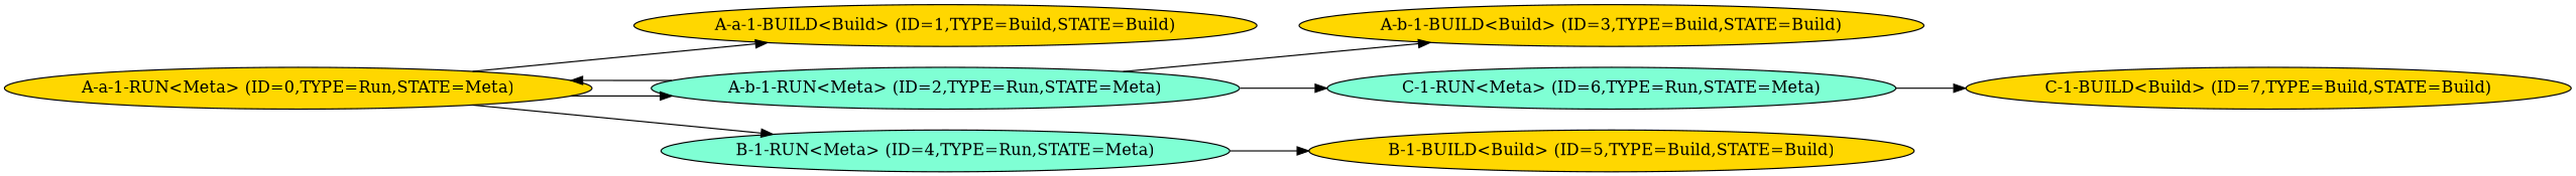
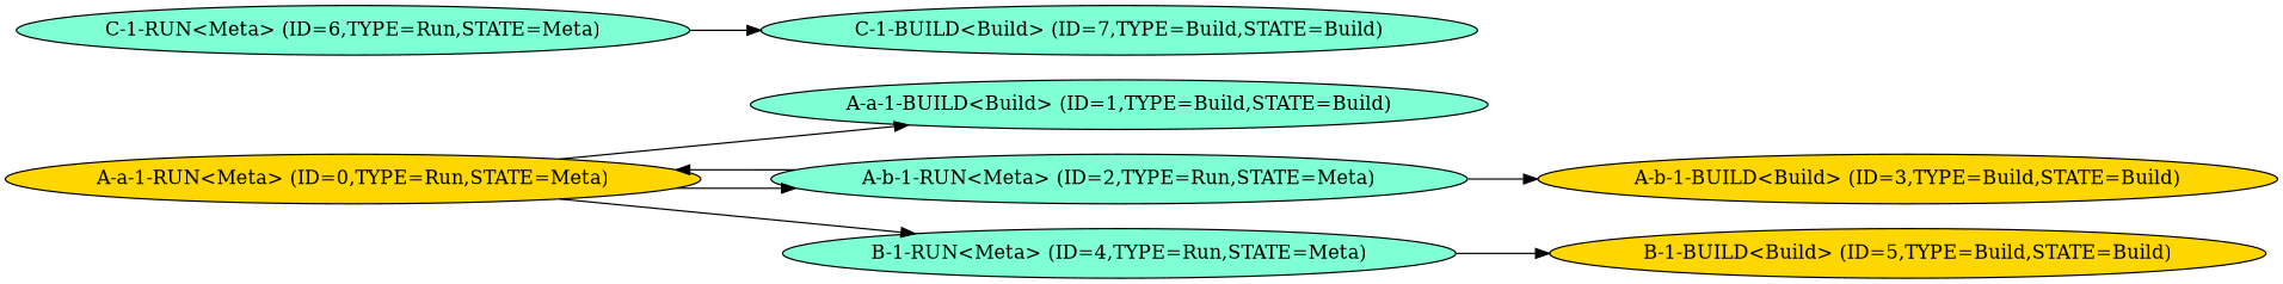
  strict digraph {
    rankdir=LR
    node [SRPM="/path/to/a/a.src.rpm" fillcolor=gold style=filled]
    "A-a-1-RUN<Meta> (ID=0,TYPE=Run,STATE=Meta)" [NodeInBase64="Cv+BBgEC/4QAAABX/4UDAQEKUGFja2FnZVZlcgH/hgABBQEETmFtZQEMAAEHVmVyc2lvbgEMAAEJQ29uZGl0aW9uAQwAAQhTVmVyc2lvbgEMAAEKU0NvbmRpdGlvbgEMAAAA/8z/ggD/xwMCAAFX/4UDAQEKUGFja2FnZVZlcgH/hgABBQEETmFtZQEMAAEHVmVyc2lvbgEMAAEJQ29uZGl0aW9uAQwAAQhTVmVyc2lvbgEMAAEKU0NvbmRpdGlvbgEMAAAADv+GAQNBLWEBATEBAT0AAwQAAgMEAAQXDAAUL3BhdGgvdG8vYS9hLnNyYy5ycG0UDAARL3BhdGgvdG8vYS9hLnNwZWMNDAAKL3BhdGgvdG8vYQkMAAZub2FyY2gKDAAHPExPQ0FMPgMMAAA="]
-   "A-a-1-BUILD<Build> (ID=1,TYPE=Build,STATE=Build)" [NodeInBase64="Cv+BBgEC/4QAAABX/4UDAQEKUGFja2FnZVZlcgH/hgABBQEETmFtZQEMAAEHVmVyc2lvbgEMAAEJQ29uZGl0aW9uAQwAAQhTVmVyc2lvbgEMAAEKU0NvbmRpdGlvbgEMAAAA/8z/ggD/xwMCAAFX/4UDAQEKUGFja2FnZVZlcgH/hgABBQEETmFtZQEMAAEHVmVyc2lvbgEMAAEJQ29uZGl0aW9uAQwAAQhTVmVyc2lvbgEMAAEKU0NvbmRpdGlvbgEMAAAADv+GAQNBLWEBATEBAT0AAwQABAMEAAIXDAAUL3BhdGgvdG8vYS9hLnNyYy5ycG0UDAARL3BhdGgvdG8vYS9hLnNwZWMNDAAKL3BhdGgvdG8vYQkMAAZub2FyY2gKDAAHPExPQ0FMPgMMAAA="]
+   "A-a-1-BUILD<Build> (ID=1,TYPE=Build,STATE=Build)" [NodeInBase64="Cv+BBgEC/4QAAABX/4UDAQEKUGFja2FnZVZlcgH/hgABBQEETmFtZQEMAAEHVmVyc2lvbgEMAAEJQ29uZGl0aW9uAQwAAQhTVmVyc2lvbgEMAAEKU0NvbmRpdGlvbgEMAAAA/8z/ggD/xwMCAAFX/4UDAQEKUGFja2FnZVZlcgH/hgABBQEETmFtZQEMAAEHVmVyc2lvbgEMAAEJQ29uZGl0aW9uAQwAAQhTVmVyc2lvbgEMAAEKU0NvbmRpdGlvbgEMAAAADv+GAQNBLWEBATEBAT0AAwQABAMEAAIXDAAUL3BhdGgvdG8vYS9hLnNyYy5ycG0UDAARL3BhdGgvdG8vYS9hLnNwZWMNDAAKL3BhdGgvdG8vYQkMAAZub2FyY2gKDAAHPExPQ0FMPgMMAAA=" fillcolor=aquamarine]
    "A-b-1-RUN<Meta> (ID=2,TYPE=Run,STATE=Meta)" [NodeInBase64="Cv+BBgEC/4QAAABX/4UDAQEKUGFja2FnZVZlcgH/hgABBQEETmFtZQEMAAEHVmVyc2lvbgEMAAEJQ29uZGl0aW9uAQwAAQhTVmVyc2lvbgEMAAEKU0NvbmRpdGlvbgEMAAAA/8z/ggD/xwMCAAFX/4UDAQEKUGFja2FnZVZlcgH/hgABBQEETmFtZQEMAAEHVmVyc2lvbgEMAAEJQ29uZGl0aW9uAQwAAQhTVmVyc2lvbgEMAAEKU0NvbmRpdGlvbgEMAAAADv+GAQNBLWIBATEBAT0AAwQAAgMEAAQXDAAUL3BhdGgvdG8vYS9hLnNyYy5ycG0UDAARL3BhdGgvdG8vYS9hLnNwZWMNDAAKL3BhdGgvdG8vYQkMAAZub2FyY2gKDAAHPExPQ0FMPgMMAAA=" fillcolor=aquamarine]
    "B-1-RUN<Meta> (ID=4,TYPE=Run,STATE=Meta)" [NodeInBase64="Cv+BBgEC/4QAAABX/4UDAQEKUGFja2FnZVZlcgH/hgABBQEETmFtZQEMAAEHVmVyc2lvbgEMAAEJQ29uZGl0aW9uAQwAAQhTVmVyc2lvbgEMAAEKU0NvbmRpdGlvbgEMAAAA/8r/ggD/xQMCAAFX/4UDAQEKUGFja2FnZVZlcgH/hgABBQEETmFtZQEMAAEHVmVyc2lvbgEMAAEJQ29uZGl0aW9uAQwAAQhTVmVyc2lvbgEMAAEKU0NvbmRpdGlvbgEMAAAADP+GAQFCAQExAQE9AAMEAAIDBAAEFwwAFC9wYXRoL3RvL2IvYi5zcmMucnBtFAwAES9wYXRoL3RvL2IvYi5zcGVjDQwACi9wYXRoL3RvL2IJDAAGbm9hcmNoCgwABzxMT0NBTD4DDAAA" SRPM="/path/to/b/b.src.rpm" fillcolor=aquamarine]
    "A-b-1-BUILD<Build> (ID=3,TYPE=Build,STATE=Build)" [NodeInBase64="Cv+BBgEC/4QAAABX/4UDAQEKUGFja2FnZVZlcgH/hgABBQEETmFtZQEMAAEHVmVyc2lvbgEMAAEJQ29uZGl0aW9uAQwAAQhTVmVyc2lvbgEMAAEKU0NvbmRpdGlvbgEMAAAA/8z/ggD/xwMCAAFX/4UDAQEKUGFja2FnZVZlcgH/hgABBQEETmFtZQEMAAEHVmVyc2lvbgEMAAEJQ29uZGl0aW9uAQwAAQhTVmVyc2lvbgEMAAEKU0NvbmRpdGlvbgEMAAAADv+GAQNBLWIBATEBAT0AAwQABAMEAAIXDAAUL3BhdGgvdG8vYS9hLnNyYy5ycG0UDAARL3BhdGgvdG8vYS9hLnNwZWMNDAAKL3BhdGgvdG8vYQkMAAZub2FyY2gKDAAHPExPQ0FMPgMMAAA="]
    "C-1-RUN<Meta> (ID=6,TYPE=Run,STATE=Meta)" [NodeInBase64="Cv+BBgEC/4QAAABX/4UDAQEKUGFja2FnZVZlcgH/hgABBQEETmFtZQEMAAEHVmVyc2lvbgEMAAEJQ29uZGl0aW9uAQwAAQhTVmVyc2lvbgEMAAEKU0NvbmRpdGlvbgEMAAAA/8r/ggD/xQMCAAFX/4UDAQEKUGFja2FnZVZlcgH/hgABBQEETmFtZQEMAAEHVmVyc2lvbgEMAAEJQ29uZGl0aW9uAQwAAQhTVmVyc2lvbgEMAAEKU0NvbmRpdGlvbgEMAAAADP+GAQFDAQExAQE9AAMEAAIDBAAEFwwAFC9wYXRoL3RvL2MvYy5zcmMucnBtFAwAES9wYXRoL3RvL2MvYy5zcGVjDQwACi9wYXRoL3RvL2MJDAAGbm9hcmNoCgwABzxMT0NBTD4DDAAA" SRPM="/path/to/c/c.src.rpm" fillcolor=aquamarine]
    "B-1-BUILD<Build> (ID=5,TYPE=Build,STATE=Build)" [NodeInBase64="Cv+BBgEC/4QAAABX/4UDAQEKUGFja2FnZVZlcgH/hgABBQEETmFtZQEMAAEHVmVyc2lvbgEMAAEJQ29uZGl0aW9uAQwAAQhTVmVyc2lvbgEMAAEKU0NvbmRpdGlvbgEMAAAA/8r/ggD/xQMCAAFX/4UDAQEKUGFja2FnZVZlcgH/hgABBQEETmFtZQEMAAEHVmVyc2lvbgEMAAEJQ29uZGl0aW9uAQwAAQhTVmVyc2lvbgEMAAEKU0NvbmRpdGlvbgEMAAAADP+GAQFCAQExAQE9AAMEAAQDBAACFwwAFC9wYXRoL3RvL2IvYi5zcmMucnBtFAwAES9wYXRoL3RvL2IvYi5zcGVjDQwACi9wYXRoL3RvL2IJDAAGbm9hcmNoCgwABzxMT0NBTD4DDAAA" SRPM="/path/to/b/b.src.rpm"]
-   "C-1-BUILD<Build> (ID=7,TYPE=Build,STATE=Build)" [NodeInBase64="Cv+BBgEC/4QAAABX/4UDAQEKUGFja2FnZVZlcgH/hgABBQEETmFtZQEMAAEHVmVyc2lvbgEMAAEJQ29uZGl0aW9uAQwAAQhTVmVyc2lvbgEMAAEKU0NvbmRpdGlvbgEMAAAA/8r/ggD/xQMCAAFX/4UDAQEKUGFja2FnZVZlcgH/hgABBQEETmFtZQEMAAEHVmVyc2lvbgEMAAEJQ29uZGl0aW9uAQwAAQhTVmVyc2lvbgEMAAEKU0NvbmRpdGlvbgEMAAAADP+GAQFDAQExAQE9AAMEAAQDBAACFwwAFC9wYXRoL3RvL2MvYy5zcmMucnBtFAwAES9wYXRoL3RvL2MvYy5zcGVjDQwACi9wYXRoL3RvL2MJDAAGbm9hcmNoCgwABzxMT0NBTD4DDAAA" SRPM="/path/to/c/c.src.rpm"]
+   "C-1-BUILD<Build> (ID=7,TYPE=Build,STATE=Build)" [NodeInBase64="Cv+BBgEC/4QAAABX/4UDAQEKUGFja2FnZVZlcgH/hgABBQEETmFtZQEMAAEHVmVyc2lvbgEMAAEJQ29uZGl0aW9uAQwAAQhTVmVyc2lvbgEMAAEKU0NvbmRpdGlvbgEMAAAA/8r/ggD/xQMCAAFX/4UDAQEKUGFja2FnZVZlcgH/hgABBQEETmFtZQEMAAEHVmVyc2lvbgEMAAEJQ29uZGl0aW9uAQwAAQhTVmVyc2lvbgEMAAEKU0NvbmRpdGlvbgEMAAAADP+GAQFDAQExAQE9AAMEAAQDBAACFwwAFC9wYXRoL3RvL2MvYy5zcmMucnBtFAwAES9wYXRoL3RvL2MvYy5zcGVjDQwACi9wYXRoL3RvL2MJDAAGbm9hcmNoCgwABzxMT0NBTD4DDAAA" SRPM="/path/to/c/c.src.rpm" fillcolor=aquamarine]
    "A-a-1-RUN<Meta> (ID=0,TYPE=Run,STATE=Meta)" -> "A-a-1-BUILD<Build> (ID=1,TYPE=Build,STATE=Build)"
    "A-a-1-RUN<Meta> (ID=0,TYPE=Run,STATE=Meta)" -> "A-b-1-RUN<Meta> (ID=2,TYPE=Run,STATE=Meta)"
    "A-a-1-RUN<Meta> (ID=0,TYPE=Run,STATE=Meta)" -> "B-1-RUN<Meta> (ID=4,TYPE=Run,STATE=Meta)"
    "A-b-1-RUN<Meta> (ID=2,TYPE=Run,STATE=Meta)" -> "A-a-1-RUN<Meta> (ID=0,TYPE=Run,STATE=Meta)"
    "A-b-1-RUN<Meta> (ID=2,TYPE=Run,STATE=Meta)" -> "A-b-1-BUILD<Build> (ID=3,TYPE=Build,STATE=Build)"
-   "A-b-1-RUN<Meta> (ID=2,TYPE=Run,STATE=Meta)" -> "C-1-RUN<Meta> (ID=6,TYPE=Run,STATE=Meta)"
    "B-1-RUN<Meta> (ID=4,TYPE=Run,STATE=Meta)" -> "B-1-BUILD<Build> (ID=5,TYPE=Build,STATE=Build)"
    "C-1-RUN<Meta> (ID=6,TYPE=Run,STATE=Meta)" -> "C-1-BUILD<Build> (ID=7,TYPE=Build,STATE=Build)"
  }
